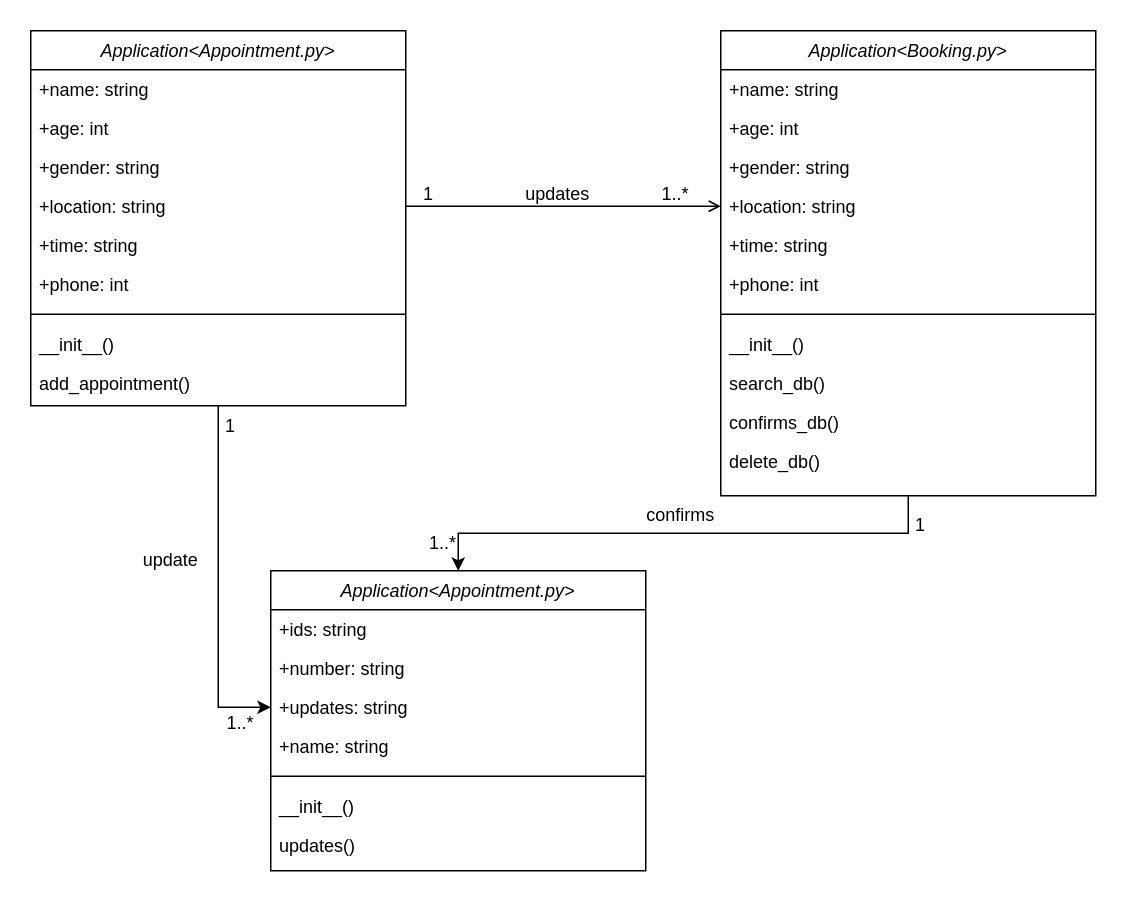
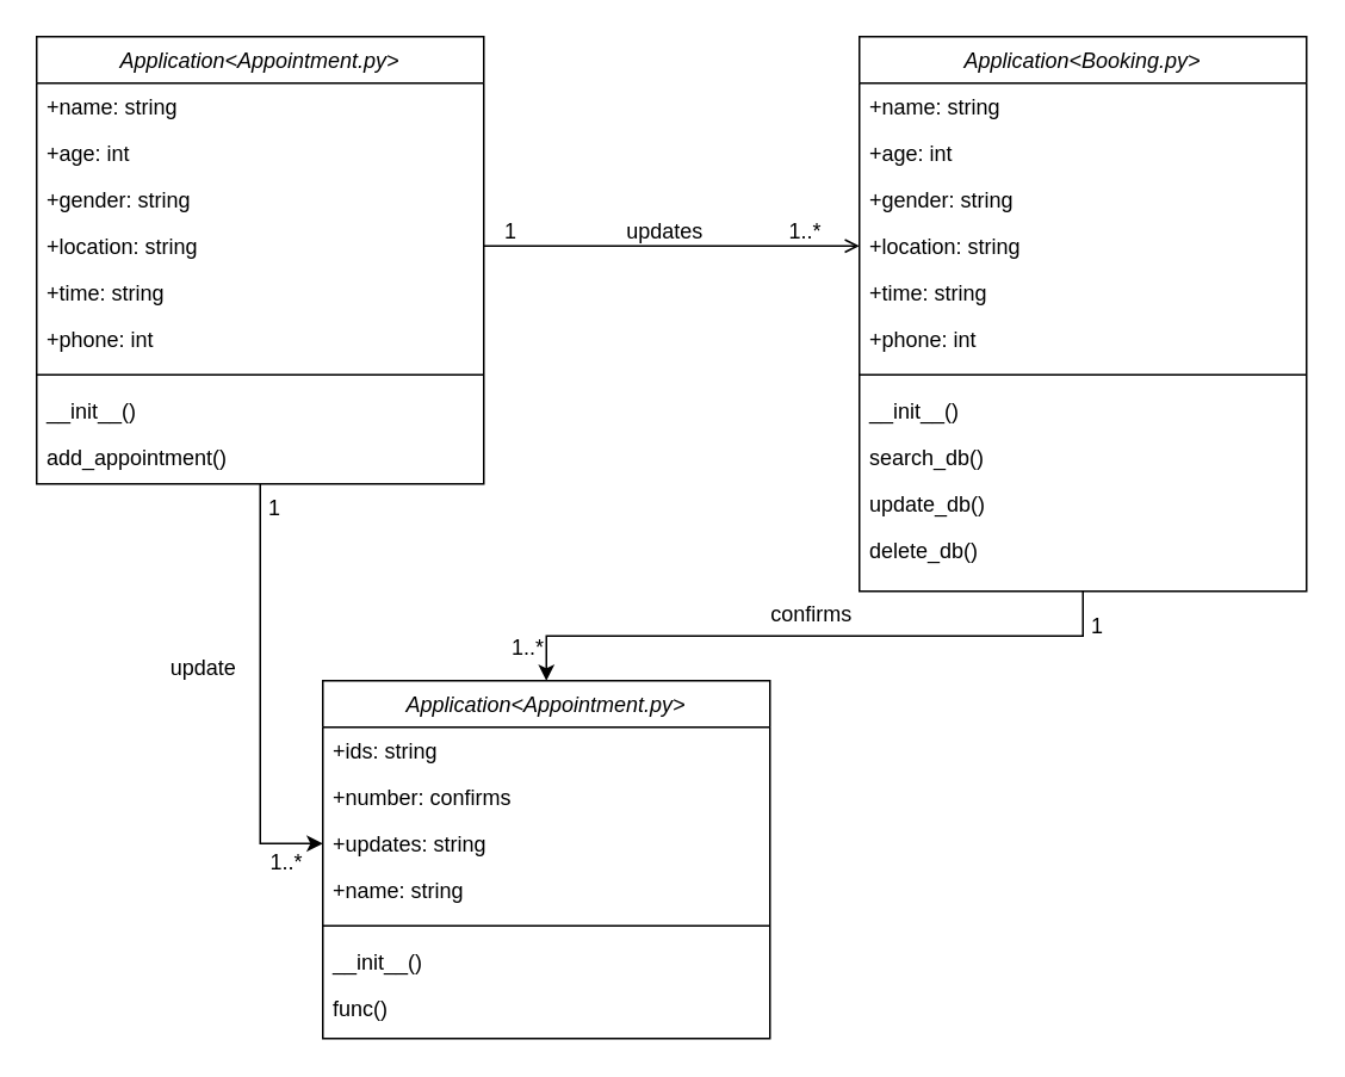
  <mxCell id="0" />
  <mxCell id="1" parent="0" />
  <mxCell id="2" value="" style="endArrow=open;shadow=0;strokeWidth=1;rounded=0;endFill=1;edgeStyle=elbowEdgeStyle;elbow=vertical;entryX=0;entryY=0.5;entryDx=0;entryDy=0;" parent="1" source="8" target="30" edge="1"><mxGeometry x="0.5" y="41" relative="1" as="geometry"><mxPoint x="320" y="172" as="sourcePoint" /><mxPoint x="480" y="200" as="targetPoint" /><mxPoint x="-40" y="32" as="offset" /></mxGeometry></mxCell>
  <mxCell id="3" value="1" style="resizable=0;align=left;verticalAlign=bottom;labelBackgroundColor=none;fontSize=12;" parent="2" connectable="0" vertex="1"><mxGeometry x="-1" relative="1" as="geometry"><mxPoint x="10" as="offset" /></mxGeometry></mxCell>
  <mxCell id="4" value="1..*" style="resizable=0;align=right;verticalAlign=bottom;labelBackgroundColor=none;fontSize=12;" parent="2" connectable="0" vertex="1"><mxGeometry x="1" relative="1" as="geometry"><mxPoint x="-20" as="offset" /></mxGeometry></mxCell>
  <mxCell id="5" value="updates" style="text;html=1;resizable=0;points=[];;align=center;verticalAlign=middle;labelBackgroundColor=none;rounded=0;shadow=0;strokeWidth=1;fontSize=12;" parent="2" vertex="1" connectable="0"><mxGeometry x="0.5" y="49" relative="1" as="geometry"><mxPoint x="-58" y="40" as="offset" /></mxGeometry></mxCell>
  <mxCell id="6" style="edgeStyle=orthogonalEdgeStyle;rounded=0;orthogonalLoop=1;jettySize=auto;html=1;entryX=0.5;entryY=0;entryDx=0;entryDy=0;exitX=0.5;exitY=1;exitDx=0;exitDy=0;" edge="1" parent="1" source="26" target="18"><mxGeometry relative="1" as="geometry"><mxPoint x="580" y="340" as="sourcePoint" /></mxGeometry></mxCell>
  <mxCell id="7" style="edgeStyle=orthogonalEdgeStyle;rounded=0;orthogonalLoop=1;jettySize=auto;html=1;exitX=0.5;exitY=1;exitDx=0;exitDy=0;entryX=0;entryY=0.5;entryDx=0;entryDy=0;" edge="1" parent="1" source="8" target="21"><mxGeometry relative="1" as="geometry" /></mxCell>
  <mxCell id="8" value="Application&lt;Appointment.py&gt;" style="swimlane;fontStyle=2;align=center;verticalAlign=top;childLayout=stackLayout;horizontal=1;startSize=26;horizontalStack=0;resizeParent=1;resizeLast=0;collapsible=1;marginBottom=0;rounded=0;shadow=0;strokeWidth=1;" parent="1" vertex="1"><mxGeometry x="20" y="20" width="250" height="250" as="geometry"><mxRectangle x="230" y="140" width="160" height="26" as="alternateBounds" /></mxGeometry></mxCell>
  <mxCell id="9" value="+name: string" style="text;align=left;verticalAlign=top;spacingLeft=4;spacingRight=4;overflow=hidden;rotatable=0;points=[[0,0.5],[1,0.5]];portConstraint=eastwest;" parent="8" vertex="1"><mxGeometry y="26" width="250" height="26" as="geometry" /></mxCell>
  <mxCell id="10" value="+age: int" style="text;align=left;verticalAlign=top;spacingLeft=4;spacingRight=4;overflow=hidden;rotatable=0;points=[[0,0.5],[1,0.5]];portConstraint=eastwest;rounded=0;shadow=0;html=0;" parent="8" vertex="1"><mxGeometry y="52" width="250" height="26" as="geometry" /></mxCell>
  <mxCell id="11" value="+gender: string" style="text;align=left;verticalAlign=top;spacingLeft=4;spacingRight=4;overflow=hidden;rotatable=0;points=[[0,0.5],[1,0.5]];portConstraint=eastwest;rounded=0;shadow=0;html=0;" vertex="1" parent="8"><mxGeometry y="78" width="250" height="26" as="geometry" /></mxCell>
  <mxCell id="12" value="+location: string" style="text;align=left;verticalAlign=top;spacingLeft=4;spacingRight=4;overflow=hidden;rotatable=0;points=[[0,0.5],[1,0.5]];portConstraint=eastwest;rounded=0;shadow=0;html=0;" parent="8" vertex="1"><mxGeometry y="104" width="250" height="26" as="geometry" /></mxCell>
  <mxCell id="13" value="+time: string" style="text;align=left;verticalAlign=top;spacingLeft=4;spacingRight=4;overflow=hidden;rotatable=0;points=[[0,0.5],[1,0.5]];portConstraint=eastwest;rounded=0;shadow=0;html=0;" vertex="1" parent="8"><mxGeometry y="130" width="250" height="26" as="geometry" /></mxCell>
  <mxCell id="14" value="+phone: int" style="text;align=left;verticalAlign=top;spacingLeft=4;spacingRight=4;overflow=hidden;rotatable=0;points=[[0,0.5],[1,0.5]];portConstraint=eastwest;rounded=0;shadow=0;html=0;" vertex="1" parent="8"><mxGeometry y="156" width="250" height="26" as="geometry" /></mxCell>
  <mxCell id="15" value="" style="line;html=1;strokeWidth=1;align=left;verticalAlign=middle;spacingTop=-1;spacingLeft=3;spacingRight=3;rotatable=0;labelPosition=right;points=[];portConstraint=eastwest;" parent="8" vertex="1"><mxGeometry y="182" width="250" height="14" as="geometry" /></mxCell>
  <mxCell id="16" value="__init__()" style="text;align=left;verticalAlign=top;spacingLeft=4;spacingRight=4;overflow=hidden;rotatable=0;points=[[0,0.5],[1,0.5]];portConstraint=eastwest;" parent="8" vertex="1"><mxGeometry y="196" width="250" height="26" as="geometry" /></mxCell>
  <mxCell id="17" value="add_appointment()" style="text;align=left;verticalAlign=top;spacingLeft=4;spacingRight=4;overflow=hidden;rotatable=0;points=[[0,0.5],[1,0.5]];portConstraint=eastwest;" vertex="1" parent="8"><mxGeometry y="222" width="250" height="26" as="geometry" /></mxCell>
  <mxCell id="18" value="Application&lt;Appointment.py&gt;" style="swimlane;fontStyle=2;align=center;verticalAlign=top;childLayout=stackLayout;horizontal=1;startSize=26;horizontalStack=0;resizeParent=1;resizeLast=0;collapsible=1;marginBottom=0;rounded=0;shadow=0;strokeWidth=1;" vertex="1" parent="1"><mxGeometry x="180" y="380" width="250" height="200" as="geometry"><mxRectangle x="230" y="140" width="160" height="26" as="alternateBounds" /></mxGeometry></mxCell>
  <mxCell id="19" value="+ids: string" style="text;align=left;verticalAlign=top;spacingLeft=4;spacingRight=4;overflow=hidden;rotatable=0;points=[[0,0.5],[1,0.5]];portConstraint=eastwest;" vertex="1" parent="18"><mxGeometry y="26" width="250" height="26" as="geometry" /></mxCell>
- <mxCell id="20" value="+number: string" style="text;align=left;verticalAlign=top;spacingLeft=4;spacingRight=4;overflow=hidden;rotatable=0;points=[[0,0.5],[1,0.5]];portConstraint=eastwest;rounded=0;shadow=0;html=0;" vertex="1" parent="18"><mxGeometry y="52" width="250" height="26" as="geometry" /></mxCell>
+ <mxCell id="20" value="+number: confirms" style="text;align=left;verticalAlign=top;spacingLeft=4;spacingRight=4;overflow=hidden;rotatable=0;points=[[0,0.5],[1,0.5]];portConstraint=eastwest;rounded=0;shadow=0;html=0;" vertex="1" parent="18"><mxGeometry y="52" width="250" height="26" as="geometry" /></mxCell>
  <mxCell id="21" value="+updates: string" style="text;align=left;verticalAlign=top;spacingLeft=4;spacingRight=4;overflow=hidden;rotatable=0;points=[[0,0.5],[1,0.5]];portConstraint=eastwest;rounded=0;shadow=0;html=0;" vertex="1" parent="18"><mxGeometry y="78" width="250" height="26" as="geometry" /></mxCell>
  <mxCell id="22" value="+name: string" style="text;align=left;verticalAlign=top;spacingLeft=4;spacingRight=4;overflow=hidden;rotatable=0;points=[[0,0.5],[1,0.5]];portConstraint=eastwest;rounded=0;shadow=0;html=0;" vertex="1" parent="18"><mxGeometry y="104" width="250" height="26" as="geometry" /></mxCell>
  <mxCell id="23" value="" style="line;html=1;strokeWidth=1;align=left;verticalAlign=middle;spacingTop=-1;spacingLeft=3;spacingRight=3;rotatable=0;labelPosition=right;points=[];portConstraint=eastwest;" vertex="1" parent="18"><mxGeometry y="130" width="250" height="14" as="geometry" /></mxCell>
  <mxCell id="24" value="__init__()" style="text;align=left;verticalAlign=top;spacingLeft=4;spacingRight=4;overflow=hidden;rotatable=0;points=[[0,0.5],[1,0.5]];portConstraint=eastwest;" vertex="1" parent="18"><mxGeometry y="144" width="250" height="26" as="geometry" /></mxCell>
- <mxCell id="25" value="updates()" style="text;align=left;verticalAlign=top;spacingLeft=4;spacingRight=4;overflow=hidden;rotatable=0;points=[[0,0.5],[1,0.5]];portConstraint=eastwest;" vertex="1" parent="18"><mxGeometry y="170" width="250" height="26" as="geometry" /></mxCell>
+ <mxCell id="25" value="func()" style="text;align=left;verticalAlign=top;spacingLeft=4;spacingRight=4;overflow=hidden;rotatable=0;points=[[0,0.5],[1,0.5]];portConstraint=eastwest;" vertex="1" parent="18"><mxGeometry y="170" width="250" height="26" as="geometry" /></mxCell>
  <mxCell id="26" value="Application&lt;Booking.py&gt;" style="swimlane;fontStyle=2;align=center;verticalAlign=top;childLayout=stackLayout;horizontal=1;startSize=26;horizontalStack=0;resizeParent=1;resizeLast=0;collapsible=1;marginBottom=0;rounded=0;shadow=0;strokeWidth=1;" vertex="1" parent="1"><mxGeometry x="480" y="20" width="250" height="310" as="geometry"><mxRectangle x="230" y="140" width="160" height="26" as="alternateBounds" /></mxGeometry></mxCell>
  <mxCell id="27" value="+name: string" style="text;align=left;verticalAlign=top;spacingLeft=4;spacingRight=4;overflow=hidden;rotatable=0;points=[[0,0.5],[1,0.5]];portConstraint=eastwest;" vertex="1" parent="26"><mxGeometry y="26" width="250" height="26" as="geometry" /></mxCell>
  <mxCell id="28" value="+age: int" style="text;align=left;verticalAlign=top;spacingLeft=4;spacingRight=4;overflow=hidden;rotatable=0;points=[[0,0.5],[1,0.5]];portConstraint=eastwest;rounded=0;shadow=0;html=0;" vertex="1" parent="26"><mxGeometry y="52" width="250" height="26" as="geometry" /></mxCell>
  <mxCell id="29" value="+gender: string" style="text;align=left;verticalAlign=top;spacingLeft=4;spacingRight=4;overflow=hidden;rotatable=0;points=[[0,0.5],[1,0.5]];portConstraint=eastwest;rounded=0;shadow=0;html=0;" vertex="1" parent="26"><mxGeometry y="78" width="250" height="26" as="geometry" /></mxCell>
  <mxCell id="30" value="+location: string" style="text;align=left;verticalAlign=top;spacingLeft=4;spacingRight=4;overflow=hidden;rotatable=0;points=[[0,0.5],[1,0.5]];portConstraint=eastwest;rounded=0;shadow=0;html=0;" vertex="1" parent="26"><mxGeometry y="104" width="250" height="26" as="geometry" /></mxCell>
  <mxCell id="31" value="+time: string" style="text;align=left;verticalAlign=top;spacingLeft=4;spacingRight=4;overflow=hidden;rotatable=0;points=[[0,0.5],[1,0.5]];portConstraint=eastwest;rounded=0;shadow=0;html=0;" vertex="1" parent="26"><mxGeometry y="130" width="250" height="26" as="geometry" /></mxCell>
  <mxCell id="32" value="+phone: int" style="text;align=left;verticalAlign=top;spacingLeft=4;spacingRight=4;overflow=hidden;rotatable=0;points=[[0,0.5],[1,0.5]];portConstraint=eastwest;rounded=0;shadow=0;html=0;" vertex="1" parent="26"><mxGeometry y="156" width="250" height="26" as="geometry" /></mxCell>
  <mxCell id="33" value="" style="line;html=1;strokeWidth=1;align=left;verticalAlign=middle;spacingTop=-1;spacingLeft=3;spacingRight=3;rotatable=0;labelPosition=right;points=[];portConstraint=eastwest;" vertex="1" parent="26"><mxGeometry y="182" width="250" height="14" as="geometry" /></mxCell>
  <mxCell id="34" value="__init__()" style="text;align=left;verticalAlign=top;spacingLeft=4;spacingRight=4;overflow=hidden;rotatable=0;points=[[0,0.5],[1,0.5]];portConstraint=eastwest;" vertex="1" parent="26"><mxGeometry y="196" width="250" height="26" as="geometry" /></mxCell>
  <mxCell id="35" value="search_db()" style="text;align=left;verticalAlign=top;spacingLeft=4;spacingRight=4;overflow=hidden;rotatable=0;points=[[0,0.5],[1,0.5]];portConstraint=eastwest;" vertex="1" parent="26"><mxGeometry y="222" width="250" height="26" as="geometry" /></mxCell>
- <mxCell id="36" value="confirms_db()" style="text;align=left;verticalAlign=top;spacingLeft=4;spacingRight=4;overflow=hidden;rotatable=0;points=[[0,0.5],[1,0.5]];portConstraint=eastwest;" vertex="1" parent="26"><mxGeometry y="248" width="250" height="26" as="geometry" /></mxCell>
+ <mxCell id="36" value="update_db()" style="text;align=left;verticalAlign=top;spacingLeft=4;spacingRight=4;overflow=hidden;rotatable=0;points=[[0,0.5],[1,0.5]];portConstraint=eastwest;" vertex="1" parent="26"><mxGeometry y="248" width="250" height="26" as="geometry" /></mxCell>
  <mxCell id="37" value="delete_db()" style="text;align=left;verticalAlign=top;spacingLeft=4;spacingRight=4;overflow=hidden;rotatable=0;points=[[0,0.5],[1,0.5]];portConstraint=eastwest;" vertex="1" parent="26"><mxGeometry y="274" width="250" height="26" as="geometry" /></mxCell>
  <mxCell id="38" value="1" style="resizable=0;align=left;verticalAlign=bottom;labelBackgroundColor=none;fontSize=12;" connectable="0" vertex="1" parent="1"><mxGeometry x="605" y="340" as="geometry"><mxPoint x="3" y="18" as="offset" /></mxGeometry></mxCell>
  <mxCell id="39" value="1..*" style="resizable=0;align=right;verticalAlign=bottom;labelBackgroundColor=none;fontSize=12;" connectable="0" vertex="1" parent="1"><mxGeometry x="305" y="370" as="geometry" /></mxCell>
  <mxCell id="40" value="confirms" style="text;html=1;resizable=0;points=[];;align=center;verticalAlign=middle;labelBackgroundColor=none;rounded=0;shadow=0;strokeWidth=1;fontSize=12;" vertex="1" connectable="0" parent="1"><mxGeometry x="450" y="350" as="geometry"><mxPoint x="2" y="-8" as="offset" /></mxGeometry></mxCell>
  <mxCell id="41" value="1" style="resizable=0;align=left;verticalAlign=bottom;labelBackgroundColor=none;fontSize=12;" connectable="0" vertex="1" parent="1"><mxGeometry x="180" y="290" as="geometry"><mxPoint x="-32" y="2" as="offset" /></mxGeometry></mxCell>
  <mxCell id="42" value="1..*" style="resizable=0;align=right;verticalAlign=bottom;labelBackgroundColor=none;fontSize=12;" connectable="0" vertex="1" parent="1"><mxGeometry x="170" y="490" as="geometry" /></mxCell>
  <mxCell id="43" value="update" style="text;html=1;resizable=0;points=[];;align=center;verticalAlign=middle;labelBackgroundColor=none;rounded=0;shadow=0;strokeWidth=1;fontSize=12;" vertex="1" connectable="0" parent="1"><mxGeometry x="110" y="380" as="geometry"><mxPoint x="2" y="-8" as="offset" /></mxGeometry></mxCell>
